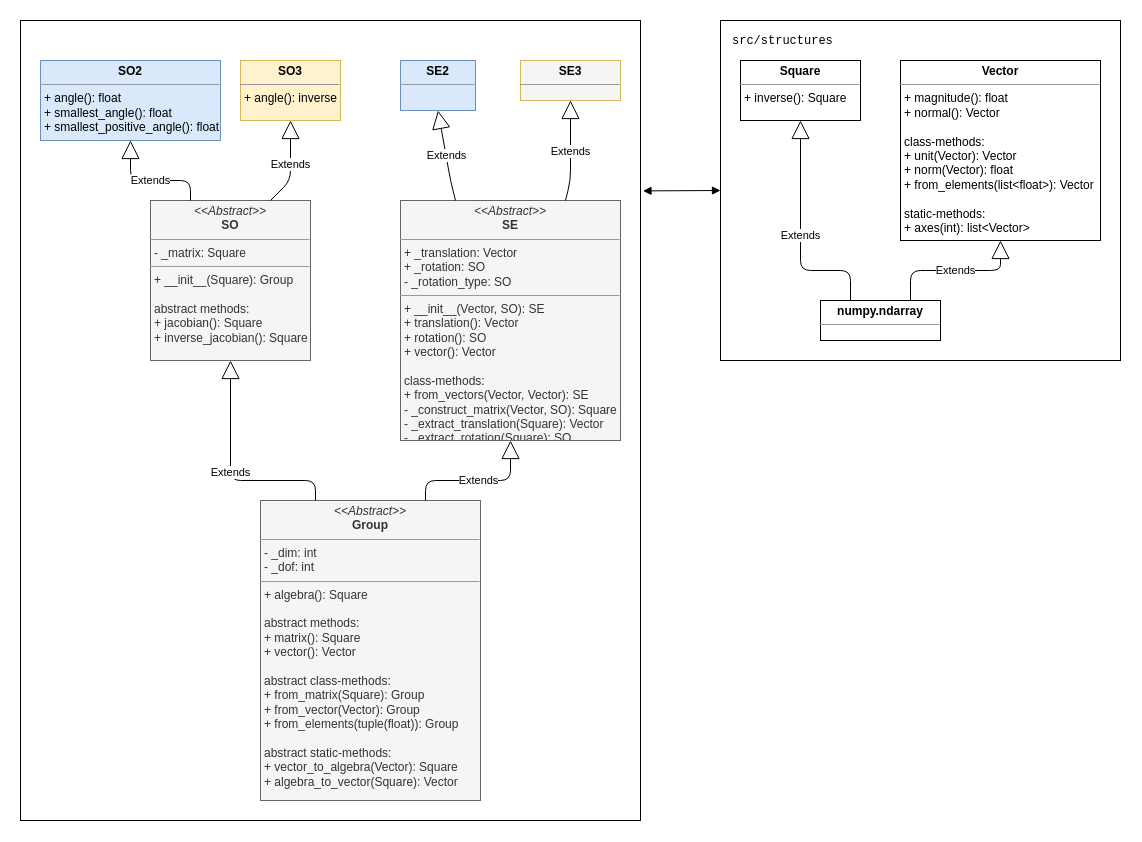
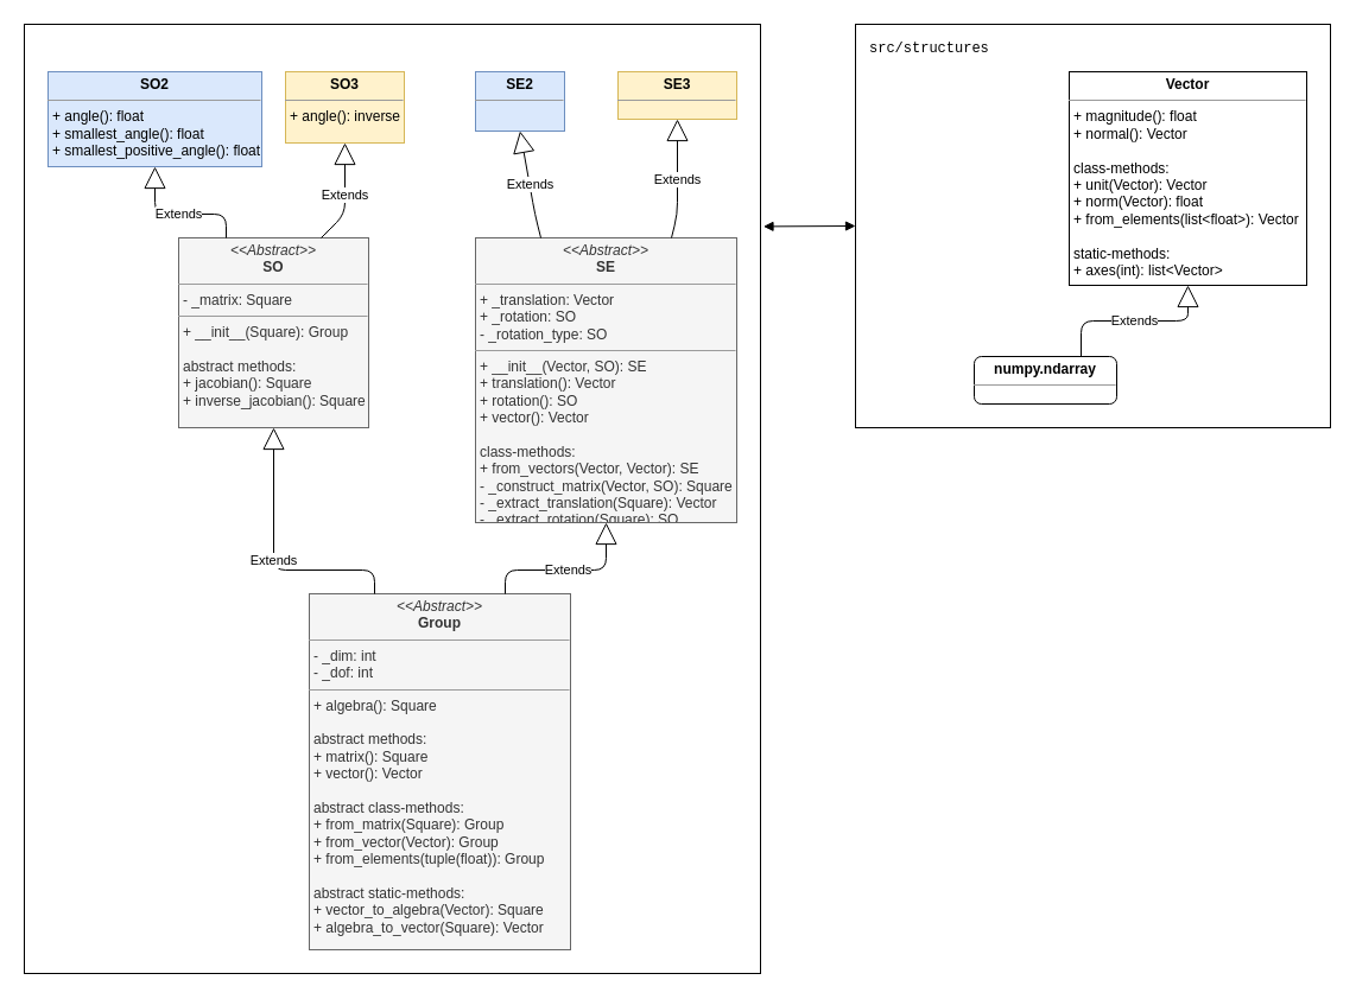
  <mxCell id="0" />
  <mxCell id="1" parent="0" />
  <mxCell id="2" value="" style="rounded=0;whiteSpace=wrap;html=1;fillColor=none;" parent="1" vertex="1"><mxGeometry x="720" y="20" width="400" height="340" as="geometry" /></mxCell>
  <mxCell id="3" value="" style="rounded=0;whiteSpace=wrap;html=1;fillColor=none;" parent="1" vertex="1"><mxGeometry x="20" y="20" width="620" height="800" as="geometry" /></mxCell>
  <mxCell id="4" value="&lt;p style=&quot;margin: 0px ; margin-top: 4px ; text-align: center&quot;&gt;&lt;i&gt;&amp;lt;&amp;lt;Abstract&amp;gt;&amp;gt;&lt;/i&gt;&lt;br&gt;&lt;b&gt;Group&lt;/b&gt;&lt;/p&gt;&lt;hr size=&quot;1&quot;&gt;&lt;p style=&quot;margin: 0px ; margin-left: 4px&quot;&gt;- _dim: int&lt;br&gt;&lt;/p&gt;&lt;p style=&quot;margin: 0px ; margin-left: 4px&quot;&gt;- _dof: int&lt;/p&gt;&lt;hr size=&quot;1&quot;&gt;&lt;p style=&quot;margin: 0px ; margin-left: 4px&quot;&gt;&lt;span&gt;+ algebra(): Square&lt;/span&gt;&lt;br&gt;&lt;/p&gt;&lt;p style=&quot;margin: 0px ; margin-left: 4px&quot;&gt;&lt;span&gt;&lt;br&gt;&lt;/span&gt;&lt;/p&gt;&lt;p style=&quot;margin: 0px ; margin-left: 4px&quot;&gt;&lt;span&gt;abstract methods:&lt;/span&gt;&lt;/p&gt;&lt;p style=&quot;margin: 0px ; margin-left: 4px&quot;&gt;&lt;span&gt;+ matrix(): Square&lt;/span&gt;&lt;/p&gt;&lt;p style=&quot;margin: 0px ; margin-left: 4px&quot;&gt;&lt;span&gt;+ vector(): Vector&lt;/span&gt;&lt;/p&gt;&lt;p style=&quot;margin: 0px ; margin-left: 4px&quot;&gt;&lt;br&gt;abstract class-methods:&lt;br&gt;&lt;/p&gt;&lt;p style=&quot;margin: 0px ; margin-left: 4px&quot;&gt;+ from_matrix(Square): Group&lt;/p&gt;&lt;p style=&quot;margin: 0px ; margin-left: 4px&quot;&gt;+ from_vector(Vector): Group&lt;/p&gt;&lt;p style=&quot;margin: 0px ; margin-left: 4px&quot;&gt;+ from_elements(tuple(float)): Group&lt;/p&gt;&lt;p style=&quot;margin: 0px ; margin-left: 4px&quot;&gt;&lt;br&gt;&lt;/p&gt;&lt;p style=&quot;margin: 0px ; margin-left: 4px&quot;&gt;abstract static-methods:&lt;/p&gt;&lt;p style=&quot;margin: 0px ; margin-left: 4px&quot;&gt;+ vector_to_algebra(Vector): Square&lt;/p&gt;&lt;p style=&quot;margin: 0px ; margin-left: 4px&quot;&gt;+ algebra_to_vector(Square): Vector&lt;/p&gt;" style="verticalAlign=top;align=left;overflow=fill;fontSize=12;fontFamily=Helvetica;html=1;fillColor=#f5f5f5;strokeColor=#666666;fontColor=#333333;" parent="1" vertex="1"><mxGeometry x="260" y="500" width="220" height="300" as="geometry" /></mxCell>
  <mxCell id="5" value="&lt;p style=&quot;margin: 0px ; margin-top: 4px ; text-align: center&quot;&gt;&lt;i&gt;&amp;lt;&amp;lt;Abstract&amp;gt;&amp;gt;&lt;/i&gt;&lt;br&gt;&lt;b&gt;SE&lt;/b&gt;&lt;/p&gt;&lt;hr size=&quot;1&quot;&gt;&lt;p style=&quot;margin: 0px ; margin-left: 4px&quot;&gt;+ _translation: Vector&lt;/p&gt;&lt;p style=&quot;margin: 0px ; margin-left: 4px&quot;&gt;+ _rotation: SO&lt;/p&gt;&lt;p style=&quot;margin: 0px ; margin-left: 4px&quot;&gt;- _rotation_type: SO&lt;/p&gt;&lt;hr size=&quot;1&quot;&gt;&lt;p style=&quot;margin: 0px ; margin-left: 4px&quot;&gt;+ __init__(Vector, SO): SE&lt;/p&gt;&lt;p style=&quot;margin: 0px ; margin-left: 4px&quot;&gt;+ translation(): Vector&lt;/p&gt;&lt;p style=&quot;margin: 0px ; margin-left: 4px&quot;&gt;+ rotation(): SO&lt;/p&gt;&lt;p style=&quot;margin: 0px ; margin-left: 4px&quot;&gt;+ vector(): Vector&lt;/p&gt;&lt;p style=&quot;margin: 0px ; margin-left: 4px&quot;&gt;&lt;br&gt;&lt;/p&gt;&lt;p style=&quot;margin: 0px ; margin-left: 4px&quot;&gt;class-methods:&lt;/p&gt;&lt;p style=&quot;margin: 0px ; margin-left: 4px&quot;&gt;+ from_vectors(Vector, Vector): SE&lt;/p&gt;&lt;p style=&quot;margin: 0px ; margin-left: 4px&quot;&gt;- _construct_matrix(Vector, SO): Square&lt;/p&gt;&lt;p style=&quot;margin: 0px ; margin-left: 4px&quot;&gt;- _extract_translation(Square): Vector&lt;/p&gt;&lt;p style=&quot;margin: 0px ; margin-left: 4px&quot;&gt;- _extract_rotation(Square): SO&lt;/p&gt;" style="verticalAlign=top;align=left;overflow=fill;fontSize=12;fontFamily=Helvetica;html=1;fillColor=#f5f5f5;strokeColor=#666666;fontColor=#333333;" parent="1" vertex="1"><mxGeometry x="400" y="200" width="220" height="240" as="geometry" /></mxCell>
  <mxCell id="6" value="&lt;p style=&quot;margin: 0px ; margin-top: 4px ; text-align: center&quot;&gt;&lt;b&gt;SO2&lt;/b&gt;&lt;/p&gt;&lt;hr size=&quot;1&quot;&gt;&lt;p style=&quot;margin: 0px ; margin-left: 4px&quot;&gt;&lt;/p&gt;&lt;p style=&quot;margin: 0px ; margin-left: 4px&quot;&gt;+ angle(): float&lt;br&gt;+ smallest_angle(): float&lt;/p&gt;&lt;p style=&quot;margin: 0px ; margin-left: 4px&quot;&gt;+ smallest_positive_angle(): float&lt;/p&gt;" style="verticalAlign=top;align=left;overflow=fill;fontSize=12;fontFamily=Helvetica;html=1;fillColor=#dae8fc;strokeColor=#6c8ebf;" parent="1" vertex="1"><mxGeometry x="40" y="60" width="180" height="80" as="geometry" /></mxCell>
  <mxCell id="7" value="&lt;p style=&quot;margin: 0px ; margin-top: 4px ; text-align: center&quot;&gt;&lt;i&gt;&amp;lt;&amp;lt;Abstract&amp;gt;&amp;gt;&lt;/i&gt;&lt;br&gt;&lt;b&gt;SO&lt;/b&gt;&lt;/p&gt;&lt;hr size=&quot;1&quot;&gt;&lt;p style=&quot;margin: 0px ; margin-left: 4px&quot;&gt;- _matrix: Square&lt;/p&gt;&lt;hr size=&quot;1&quot;&gt;&lt;p style=&quot;margin: 0px ; margin-left: 4px&quot;&gt;+ __init__(Square): Group&lt;/p&gt;&lt;p style=&quot;margin: 0px ; margin-left: 4px&quot;&gt;&lt;br&gt;&lt;/p&gt;&lt;p style=&quot;margin: 0px ; margin-left: 4px&quot;&gt;abstract methods:&lt;/p&gt;&lt;p style=&quot;margin: 0px ; margin-left: 4px&quot;&gt;+ jacobian(): Square&lt;/p&gt;&lt;p style=&quot;margin: 0px ; margin-left: 4px&quot;&gt;+ inverse_jacobian(): Square&lt;/p&gt;" style="verticalAlign=top;align=left;overflow=fill;fontSize=12;fontFamily=Helvetica;html=1;fillColor=#f5f5f5;strokeColor=#666666;fontColor=#333333;" parent="1" vertex="1"><mxGeometry x="150" y="200" width="160" height="160" as="geometry" /></mxCell>
  <mxCell id="8" value="&lt;p style=&quot;margin: 0px ; margin-top: 4px ; text-align: center&quot;&gt;&lt;b&gt;SO3&lt;/b&gt;&lt;/p&gt;&lt;hr size=&quot;1&quot;&gt;&lt;p style=&quot;margin: 0px ; margin-left: 4px&quot;&gt;+ angle(): inverse&lt;/p&gt;" style="verticalAlign=top;align=left;overflow=fill;fontSize=12;fontFamily=Helvetica;html=1;fillColor=#fff2cc;strokeColor=#d6b656;" parent="1" vertex="1"><mxGeometry x="240" y="60" width="100" height="60" as="geometry" /></mxCell>
  <mxCell id="9" value="&lt;p style=&quot;margin: 0px ; margin-top: 4px ; text-align: center&quot;&gt;&lt;b&gt;SE2&lt;/b&gt;&lt;/p&gt;&lt;hr size=&quot;1&quot;&gt;&lt;p style=&quot;margin: 0px ; margin-left: 4px&quot;&gt;&lt;br&gt;&lt;/p&gt;" style="verticalAlign=top;align=left;overflow=fill;fontSize=12;fontFamily=Helvetica;html=1;fillColor=#dae8fc;strokeColor=#6c8ebf;" parent="1" vertex="1"><mxGeometry x="400" y="60" width="75" height="50" as="geometry" /></mxCell>
- <mxCell id="10" value="&lt;p style=&quot;margin: 0px ; margin-top: 4px ; text-align: center&quot;&gt;&lt;b&gt;SE3&lt;/b&gt;&lt;/p&gt;&lt;hr size=&quot;1&quot;&gt;&lt;p style=&quot;margin: 0px ; margin-left: 4px&quot;&gt;&lt;br&gt;&lt;/p&gt;" style="verticalAlign=top;align=left;overflow=fill;fontSize=12;fontFamily=Helvetica;html=1;fillColor=#f5f5f5;strokeColor=#d6b656;" parent="1" vertex="1"><mxGeometry x="520" y="60" width="100" height="40" as="geometry" /></mxCell>
+ <mxCell id="10" value="&lt;p style=&quot;margin: 0px ; margin-top: 4px ; text-align: center&quot;&gt;&lt;b&gt;SE3&lt;/b&gt;&lt;/p&gt;&lt;hr size=&quot;1&quot;&gt;&lt;p style=&quot;margin: 0px ; margin-left: 4px&quot;&gt;&lt;br&gt;&lt;/p&gt;" style="verticalAlign=top;align=left;overflow=fill;fontSize=12;fontFamily=Helvetica;html=1;fillColor=#fff2cc;strokeColor=#d6b656;" parent="1" vertex="1"><mxGeometry x="520" y="60" width="100" height="40" as="geometry" /></mxCell>
  <mxCell id="11" value="Extends" style="endArrow=block;endSize=16;endFill=0;html=1;exitX=0.75;exitY=0;exitDx=0;exitDy=0;entryX=0.5;entryY=1;entryDx=0;entryDy=0;" parent="1" source="4" target="5" edge="1"><mxGeometry width="160" relative="1" as="geometry"><mxPoint x="470" y="430" as="sourcePoint" /><mxPoint x="630" y="430" as="targetPoint" /><Array as="points"><mxPoint x="425" y="480" /><mxPoint x="510" y="480" /></Array></mxGeometry></mxCell>
  <mxCell id="12" value="Extends" style="endArrow=block;endSize=16;endFill=0;html=1;exitX=0.75;exitY=0;exitDx=0;exitDy=0;entryX=0.5;entryY=1;entryDx=0;entryDy=0;" parent="1" source="5" target="10" edge="1"><mxGeometry width="160" relative="1" as="geometry"><mxPoint x="560" y="160" as="sourcePoint" /><mxPoint x="720" y="160" as="targetPoint" /><Array as="points"><mxPoint x="570" y="180" /></Array></mxGeometry></mxCell>
  <mxCell id="13" value="Extends" style="endArrow=block;endSize=16;endFill=0;html=1;entryX=0.5;entryY=1;entryDx=0;entryDy=0;exitX=0.25;exitY=0;exitDx=0;exitDy=0;" parent="1" source="7" target="6" edge="1"><mxGeometry width="160" relative="1" as="geometry"><mxPoint x="510" y="450" as="sourcePoint" /><mxPoint x="670" y="450" as="targetPoint" /><Array as="points"><mxPoint x="190" y="180" /><mxPoint x="130" y="180" /></Array></mxGeometry></mxCell>
  <mxCell id="14" value="Extends" style="endArrow=block;endSize=16;endFill=0;html=1;entryX=0.5;entryY=1;entryDx=0;entryDy=0;exitX=0.25;exitY=0;exitDx=0;exitDy=0;" parent="1" source="5" target="9" edge="1"><mxGeometry width="160" relative="1" as="geometry"><mxPoint x="520" y="460" as="sourcePoint" /><mxPoint x="680" y="460" as="targetPoint" /><Array as="points"><mxPoint x="450" y="180" /></Array></mxGeometry></mxCell>
  <mxCell id="15" value="Extends" style="endArrow=block;endSize=16;endFill=0;html=1;exitX=0.25;exitY=0;exitDx=0;exitDy=0;entryX=0.5;entryY=1;entryDx=0;entryDy=0;" parent="1" source="4" target="7" edge="1"><mxGeometry width="160" relative="1" as="geometry"><mxPoint x="330" y="410" as="sourcePoint" /><mxPoint x="490" y="410" as="targetPoint" /><Array as="points"><mxPoint x="315" y="480" /><mxPoint x="230" y="480" /></Array></mxGeometry></mxCell>
  <mxCell id="16" value="Extends" style="endArrow=block;endSize=16;endFill=0;html=1;entryX=0.5;entryY=1;entryDx=0;entryDy=0;exitX=0.75;exitY=0;exitDx=0;exitDy=0;" parent="1" source="7" target="8" edge="1"><mxGeometry width="160" relative="1" as="geometry"><mxPoint x="250" y="170" as="sourcePoint" /><mxPoint x="410" y="170" as="targetPoint" /><Array as="points"><mxPoint x="290" y="180" /></Array></mxGeometry></mxCell>
- <mxCell id="17" value="&lt;p style=&quot;margin: 0px ; margin-top: 4px ; text-align: center&quot;&gt;&lt;b&gt;Square&lt;/b&gt;&lt;/p&gt;&lt;hr size=&quot;1&quot;&gt;&lt;p style=&quot;margin: 0px ; margin-left: 4px&quot;&gt;+ inverse(): Square&lt;/p&gt;" style="verticalAlign=top;align=left;overflow=fill;fontSize=12;fontFamily=Helvetica;html=1;fillColor=none;" parent="1" vertex="1"><mxGeometry x="740" y="60" width="120" height="60" as="geometry" /></mxCell>
  <mxCell id="18" value="&lt;p style=&quot;margin: 0px ; margin-top: 4px ; text-align: center&quot;&gt;&lt;b&gt;Vector&lt;/b&gt;&lt;/p&gt;&lt;hr size=&quot;1&quot;&gt;&lt;p style=&quot;margin: 0px ; margin-left: 4px&quot;&gt;&lt;/p&gt;&lt;p style=&quot;margin: 0px ; margin-left: 4px&quot;&gt;+ magnitude(): float&lt;/p&gt;&lt;p style=&quot;margin: 0px ; margin-left: 4px&quot;&gt;+ normal(): Vector&lt;/p&gt;&lt;p style=&quot;margin: 0px ; margin-left: 4px&quot;&gt;&lt;br&gt;&lt;/p&gt;&lt;p style=&quot;margin: 0px ; margin-left: 4px&quot;&gt;class-methods:&lt;/p&gt;&lt;p style=&quot;margin: 0px ; margin-left: 4px&quot;&gt;+ unit(Vector): Vector&lt;/p&gt;&lt;p style=&quot;margin: 0px ; margin-left: 4px&quot;&gt;+ norm(Vector): float&lt;/p&gt;&lt;p style=&quot;margin: 0px ; margin-left: 4px&quot;&gt;+ from_elements(list&amp;lt;float&amp;gt;): Vector&lt;/p&gt;&lt;p style=&quot;margin: 0px ; margin-left: 4px&quot;&gt;&lt;br&gt;&lt;/p&gt;&lt;p style=&quot;margin: 0px ; margin-left: 4px&quot;&gt;static-methods:&lt;/p&gt;&lt;p style=&quot;margin: 0px ; margin-left: 4px&quot;&gt;+ axes(int): list&amp;lt;Vector&amp;gt;&lt;/p&gt;" style="verticalAlign=top;align=left;overflow=fill;fontSize=12;fontFamily=Helvetica;html=1;fillColor=none;" parent="1" vertex="1"><mxGeometry x="900" y="60" width="200" height="180" as="geometry" /></mxCell>
- <mxCell id="19" value="&lt;p style=&quot;margin: 0px ; margin-top: 4px ; text-align: center&quot;&gt;&lt;b&gt;numpy.ndarray&lt;/b&gt;&lt;/p&gt;&lt;hr size=&quot;1&quot;&gt;&lt;p style=&quot;margin: 0px ; margin-left: 4px&quot;&gt;&lt;br&gt;&lt;/p&gt;" style="verticalAlign=top;align=left;overflow=fill;fontSize=12;fontFamily=Helvetica;html=1;fillColor=none;" parent="1" vertex="1"><mxGeometry x="820" y="300" width="120" height="40" as="geometry" /></mxCell>
+ <mxCell id="19" value="&lt;p style=&quot;margin: 0px ; margin-top: 4px ; text-align: center&quot;&gt;&lt;b&gt;numpy.ndarray&lt;/b&gt;&lt;/p&gt;&lt;hr size=&quot;1&quot;&gt;&lt;p style=&quot;margin: 0px ; margin-left: 4px&quot;&gt;&lt;br&gt;&lt;/p&gt;" style="verticalAlign=top;align=left;overflow=fill;fontSize=12;fontFamily=Helvetica;html=1;fillColor=none;rounded=1;" parent="1" vertex="1"><mxGeometry x="820" y="300" width="120" height="40" as="geometry" /></mxCell>
  <mxCell id="20" value="Extends" style="endArrow=block;endSize=16;endFill=0;html=1;exitX=0.75;exitY=0;exitDx=0;exitDy=0;entryX=0.5;entryY=1;entryDx=0;entryDy=0;" parent="1" source="19" target="18" edge="1"><mxGeometry width="160" relative="1" as="geometry"><mxPoint x="1090" y="319.5" as="sourcePoint" /><mxPoint x="1250" y="319.5" as="targetPoint" /><Array as="points"><mxPoint x="910" y="270" /><mxPoint x="1000" y="270" /></Array></mxGeometry></mxCell>
- <mxCell id="21" value="Extends" style="endArrow=block;endSize=16;endFill=0;html=1;entryX=0.5;entryY=1;entryDx=0;entryDy=0;exitX=0.25;exitY=0;exitDx=0;exitDy=0;" parent="1" source="19" target="17" edge="1"><mxGeometry width="160" relative="1" as="geometry"><mxPoint x="620" y="190" as="sourcePoint" /><mxPoint x="780" y="190" as="targetPoint" /><Array as="points"><mxPoint x="850" y="270" /><mxPoint x="800" y="270" /></Array></mxGeometry></mxCell>
  <mxCell id="22" value="&lt;font face=&quot;Courier New&quot;&gt;src/structures&lt;/font&gt;" style="text;html=1;strokeColor=none;fillColor=none;align=left;verticalAlign=middle;whiteSpace=wrap;rounded=0;" parent="1" vertex="1"><mxGeometry x="730" y="30" width="120" height="20" as="geometry" /></mxCell>
  <mxCell id="23" value="" style="endArrow=block;startArrow=block;endFill=1;startFill=1;html=1;entryX=0;entryY=0.5;entryDx=0;entryDy=0;exitX=1.004;exitY=0.213;exitDx=0;exitDy=0;exitPerimeter=0;" parent="1" source="3" target="2" edge="1"><mxGeometry width="160" relative="1" as="geometry"><mxPoint x="650" y="190" as="sourcePoint" /><mxPoint x="820" y="510" as="targetPoint" /></mxGeometry></mxCell>
